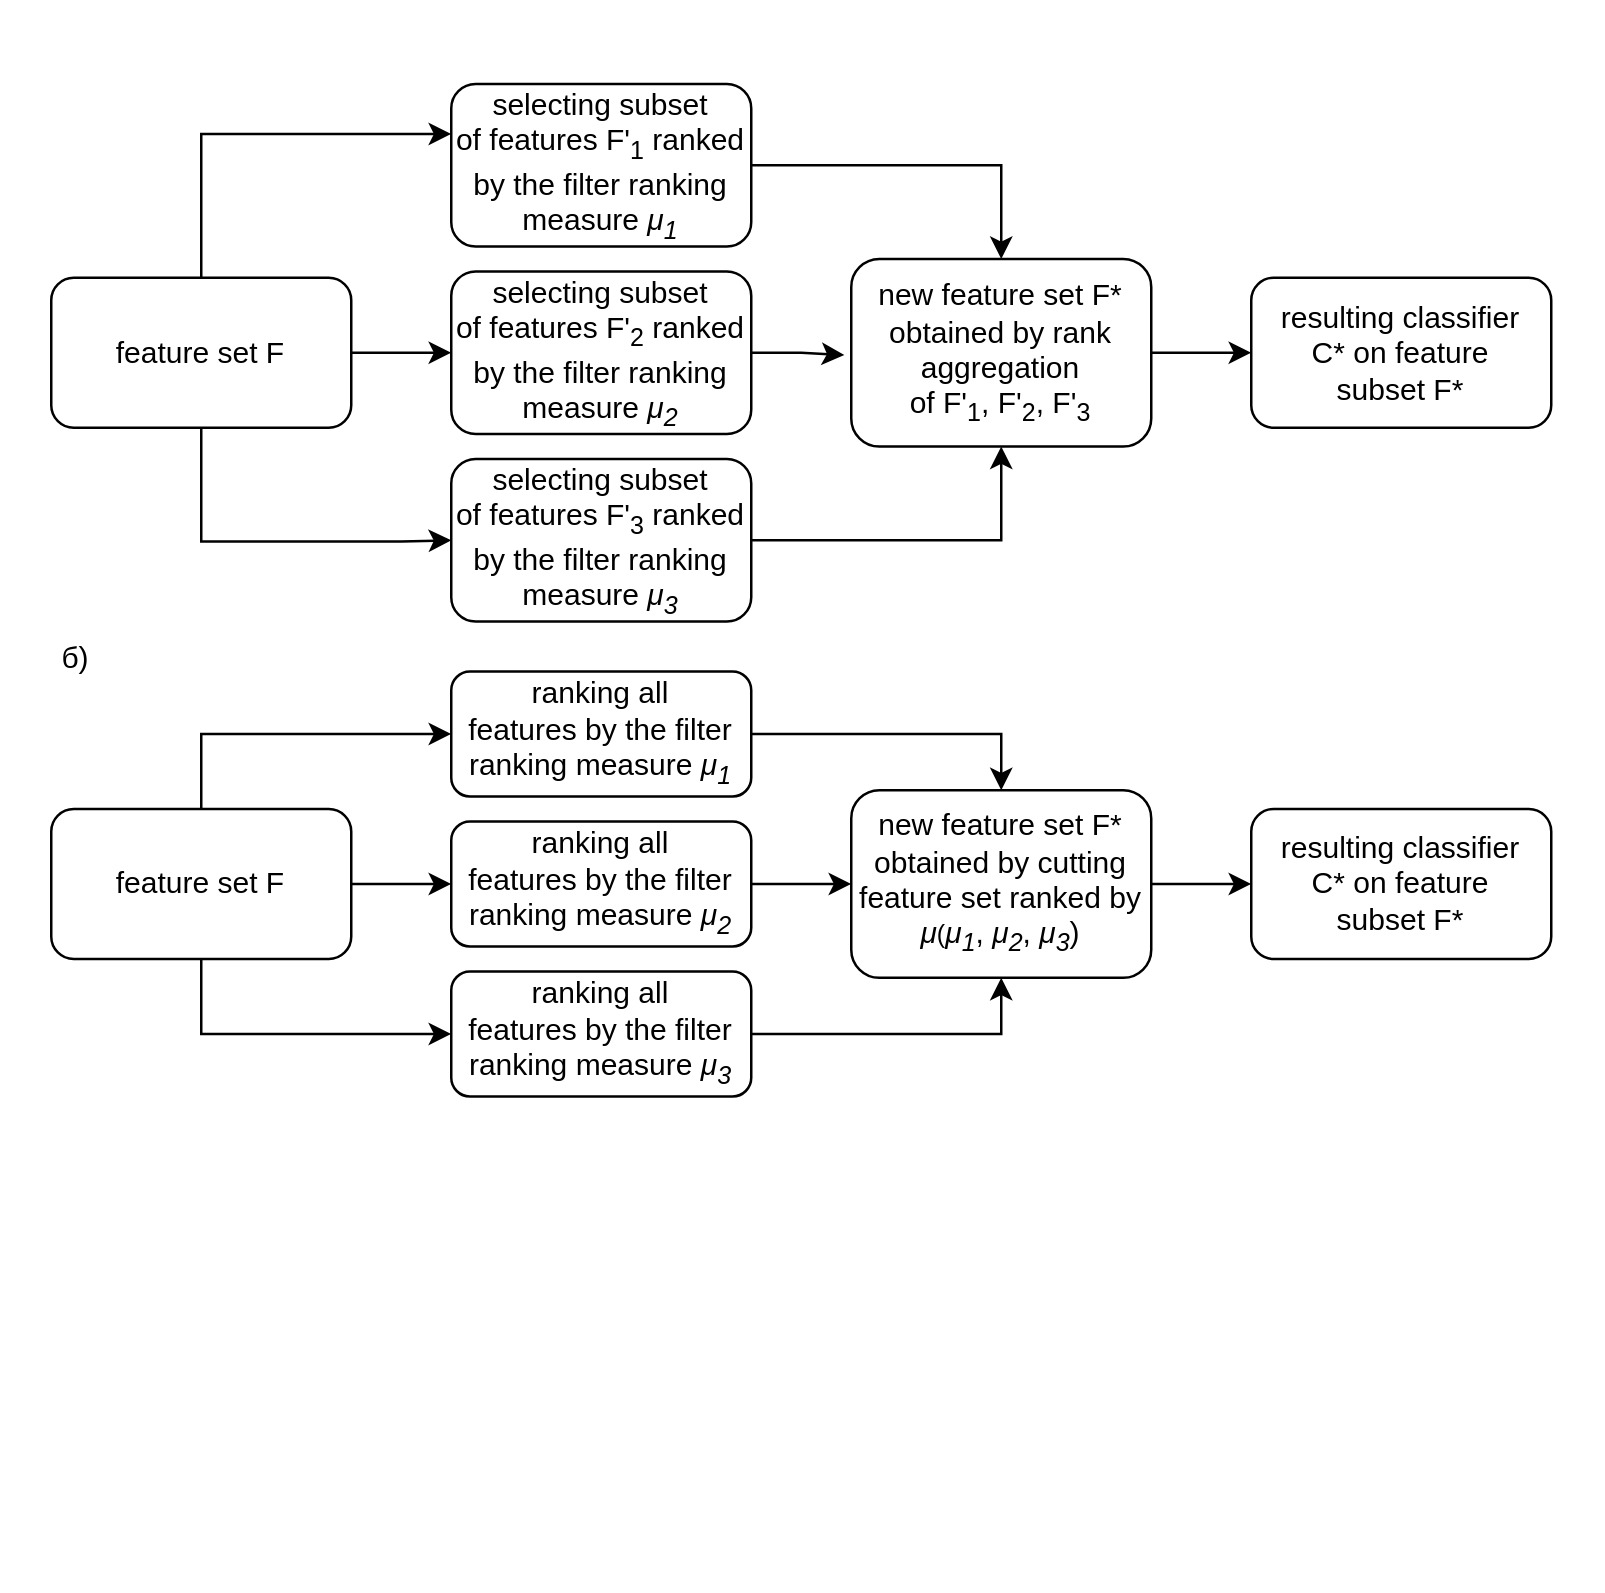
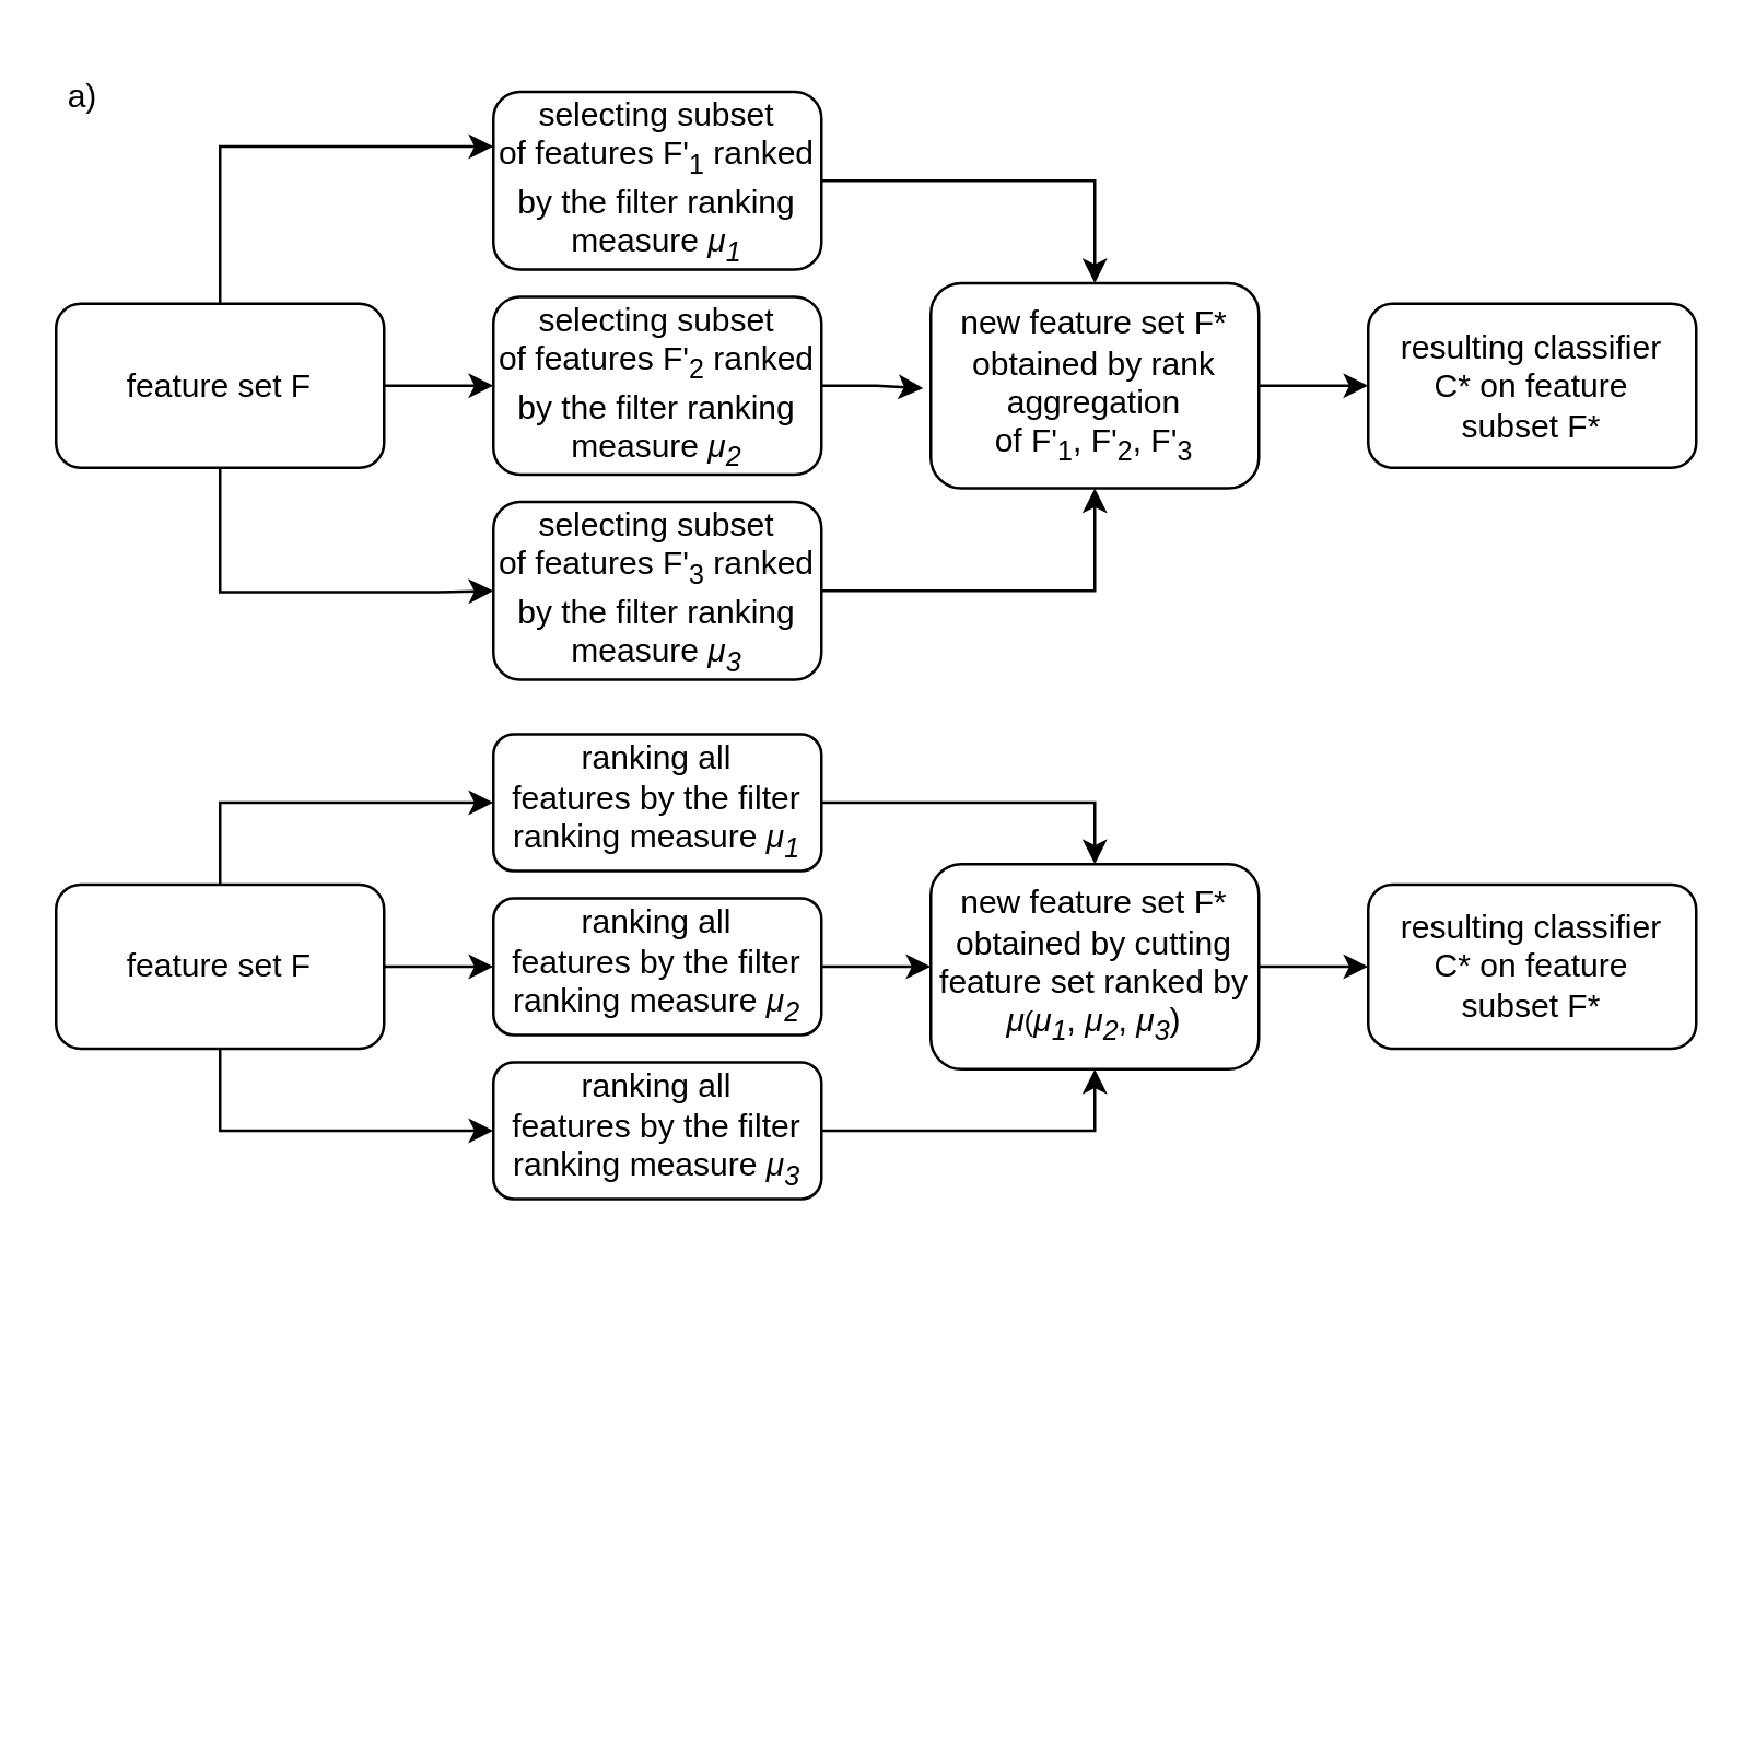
  <mxCell id="0" />
  <mxCell id="1" parent="0" />
  <mxCell id="2" style="edgeStyle=orthogonalEdgeStyle;rounded=0;orthogonalLoop=1;jettySize=auto;html=1;" parent="1" edge="1"><mxGeometry relative="1" as="geometry"><mxPoint x="210" y="495" as="sourcePoint" /></mxGeometry></mxCell>
  <mxCell id="3" style="edgeStyle=orthogonalEdgeStyle;rounded=0;orthogonalLoop=1;jettySize=auto;html=1;" parent="1" edge="1"><mxGeometry relative="1" as="geometry"><mxPoint x="210" y="555" as="sourcePoint" /></mxGeometry></mxCell>
  <mxCell id="4" style="edgeStyle=orthogonalEdgeStyle;rounded=0;orthogonalLoop=1;jettySize=auto;html=1;entryX=0.5;entryY=1;entryDx=0;entryDy=0;" parent="1" edge="1"><mxGeometry relative="1" as="geometry"><mxPoint x="210" y="615" as="sourcePoint" /></mxGeometry></mxCell>
  <mxCell id="5" style="edgeStyle=orthogonalEdgeStyle;rounded=0;orthogonalLoop=1;jettySize=auto;html=1;entryX=0.5;entryY=0;entryDx=0;entryDy=0;" parent="1" source="6" target="12" edge="1"><mxGeometry relative="1" as="geometry" /></mxCell>
  <mxCell id="6" value="selecting subset&lt;br&gt;of features F'&lt;sub&gt;1&lt;/sub&gt;&amp;nbsp;ranked by the filter ranking measure&amp;nbsp;&lt;i&gt;μ&lt;sub&gt;1&lt;/sub&gt;&lt;/i&gt;" style="rounded=1;whiteSpace=wrap;html=1;" parent="1" vertex="1"><mxGeometry x="180" y="33" width="120" height="65" as="geometry" /></mxCell>
  <mxCell id="7" style="edgeStyle=orthogonalEdgeStyle;rounded=0;orthogonalLoop=1;jettySize=auto;html=1;" parent="1" source="10" target="6" edge="1"><mxGeometry relative="1" as="geometry"><Array as="points"><mxPoint x="80" y="53" /></Array></mxGeometry></mxCell>
  <mxCell id="8" style="edgeStyle=orthogonalEdgeStyle;rounded=0;orthogonalLoop=1;jettySize=auto;html=1;entryX=0;entryY=0.5;entryDx=0;entryDy=0;" parent="1" source="10" target="15" edge="1"><mxGeometry relative="1" as="geometry" /></mxCell>
  <mxCell id="9" style="edgeStyle=orthogonalEdgeStyle;rounded=0;orthogonalLoop=1;jettySize=auto;html=1;entryX=0;entryY=0.5;entryDx=0;entryDy=0;" parent="1" source="10" target="17" edge="1"><mxGeometry relative="1" as="geometry"><Array as="points"><mxPoint x="80" y="216" /><mxPoint x="160" y="216" /></Array></mxGeometry></mxCell>
  <mxCell id="10" value="feature set F" style="rounded=1;whiteSpace=wrap;html=1;" parent="1" vertex="1"><mxGeometry x="20" y="110.5" width="120" height="60" as="geometry" /></mxCell>
  <mxCell id="11" style="edgeStyle=orthogonalEdgeStyle;rounded=0;orthogonalLoop=1;jettySize=auto;html=1;" parent="1" source="12" target="13" edge="1"><mxGeometry relative="1" as="geometry" /></mxCell>
  <mxCell id="12" value="new feature set F* obtained by rank aggregation&lt;br&gt;of F'&lt;sub&gt;1&lt;/sub&gt;, F'&lt;sub&gt;2&lt;/sub&gt;, F'&lt;sub&gt;3&lt;/sub&gt;" style="rounded=1;whiteSpace=wrap;html=1;" parent="1" vertex="1"><mxGeometry x="340" y="103" width="120" height="75" as="geometry" /></mxCell>
  <mxCell id="13" value="resulting classifier&lt;br&gt;C* on feature&lt;br&gt;subset F*" style="rounded=1;whiteSpace=wrap;html=1;" parent="1" vertex="1"><mxGeometry x="500" y="110.5" width="120" height="60" as="geometry" /></mxCell>
  <mxCell id="14" style="edgeStyle=orthogonalEdgeStyle;rounded=0;orthogonalLoop=1;jettySize=auto;html=1;entryX=-0.023;entryY=0.512;entryDx=0;entryDy=0;entryPerimeter=0;" parent="1" source="15" target="12" edge="1"><mxGeometry relative="1" as="geometry" /></mxCell>
  <mxCell id="15" value="selecting subset&lt;br&gt;of features F'&lt;sub&gt;2&lt;/sub&gt;&amp;nbsp;ranked by the filter ranking measure&amp;nbsp;&lt;i&gt;μ&lt;sub&gt;2&lt;/sub&gt;&lt;/i&gt;" style="rounded=1;whiteSpace=wrap;html=1;" parent="1" vertex="1"><mxGeometry x="180" y="108" width="120" height="65" as="geometry" /></mxCell>
  <mxCell id="16" style="edgeStyle=orthogonalEdgeStyle;rounded=0;orthogonalLoop=1;jettySize=auto;html=1;entryX=0.5;entryY=1;entryDx=0;entryDy=0;" parent="1" source="17" target="12" edge="1"><mxGeometry relative="1" as="geometry" /></mxCell>
  <mxCell id="17" value="selecting subset&lt;br&gt;of features F'&lt;sub&gt;3&lt;/sub&gt;&amp;nbsp;ranked by the filter ranking measure&amp;nbsp;&lt;i&gt;μ&lt;sub&gt;3&lt;/sub&gt;&lt;/i&gt;" style="rounded=1;whiteSpace=wrap;html=1;" parent="1" vertex="1"><mxGeometry x="180" y="183" width="120" height="65" as="geometry" /></mxCell>
  <mxCell id="18" style="edgeStyle=orthogonalEdgeStyle;rounded=0;orthogonalLoop=1;jettySize=auto;html=1;entryX=0.5;entryY=0;entryDx=0;entryDy=0;" parent="1" source="19" target="29" edge="1"><mxGeometry relative="1" as="geometry"><mxPoint x="340" y="293" as="targetPoint" /></mxGeometry></mxCell>
  <mxCell id="19" value="ranking all&lt;br&gt;features by the filter ranking measure&amp;nbsp;&lt;i&gt;μ&lt;sub style=&quot;border-color: var(--border-color);&quot;&gt;1&lt;/sub&gt;&lt;/i&gt;" style="rounded=1;whiteSpace=wrap;html=1;" parent="1" vertex="1"><mxGeometry x="180" y="268" width="120" height="50" as="geometry" /></mxCell>
  <mxCell id="20" style="edgeStyle=orthogonalEdgeStyle;rounded=0;orthogonalLoop=1;jettySize=auto;html=1;entryX=0;entryY=0.5;entryDx=0;entryDy=0;" parent="1" source="21" target="29" edge="1"><mxGeometry relative="1" as="geometry"><mxPoint x="340" y="353" as="targetPoint" /></mxGeometry></mxCell>
  <mxCell id="21" value="ranking all&lt;br&gt;features&amp;nbsp;by the filter ranking measure&amp;nbsp;&lt;i&gt;μ&lt;sub style=&quot;border-color: var(--border-color);&quot;&gt;2&lt;/sub&gt;&lt;/i&gt;" style="rounded=1;whiteSpace=wrap;html=1;" parent="1" vertex="1"><mxGeometry x="180" y="328" width="120" height="50" as="geometry" /></mxCell>
  <mxCell id="22" style="edgeStyle=orthogonalEdgeStyle;rounded=0;orthogonalLoop=1;jettySize=auto;html=1;entryX=0.5;entryY=1;entryDx=0;entryDy=0;" parent="1" source="23" target="29" edge="1"><mxGeometry relative="1" as="geometry"><mxPoint x="340" y="413" as="targetPoint" /></mxGeometry></mxCell>
  <mxCell id="23" value="ranking all&lt;br&gt;features&amp;nbsp;by the filter ranking measure&amp;nbsp;&lt;i&gt;μ&lt;sub style=&quot;border-color: var(--border-color);&quot;&gt;3&lt;/sub&gt;&lt;/i&gt;" style="rounded=1;whiteSpace=wrap;html=1;" parent="1" vertex="1"><mxGeometry x="180" y="388" width="120" height="50" as="geometry" /></mxCell>
  <mxCell id="24" style="edgeStyle=orthogonalEdgeStyle;rounded=0;orthogonalLoop=1;jettySize=auto;html=1;" parent="1" source="27" target="19" edge="1"><mxGeometry relative="1" as="geometry"><Array as="points"><mxPoint x="80" y="293" /></Array></mxGeometry></mxCell>
  <mxCell id="25" style="edgeStyle=orthogonalEdgeStyle;rounded=0;orthogonalLoop=1;jettySize=auto;html=1;exitX=1;exitY=0.5;exitDx=0;exitDy=0;entryX=0;entryY=0.5;entryDx=0;entryDy=0;" parent="1" source="27" target="21" edge="1"><mxGeometry relative="1" as="geometry" /></mxCell>
  <mxCell id="26" style="edgeStyle=orthogonalEdgeStyle;rounded=0;orthogonalLoop=1;jettySize=auto;html=1;entryX=0;entryY=0.5;entryDx=0;entryDy=0;" parent="1" source="27" target="23" edge="1"><mxGeometry relative="1" as="geometry"><Array as="points"><mxPoint x="80" y="413" /></Array></mxGeometry></mxCell>
  <mxCell id="27" value="feature set F" style="rounded=1;whiteSpace=wrap;html=1;" parent="1" vertex="1"><mxGeometry x="20" y="323" width="120" height="60" as="geometry" /></mxCell>
  <mxCell id="28" style="edgeStyle=orthogonalEdgeStyle;rounded=0;orthogonalLoop=1;jettySize=auto;html=1;" parent="1" source="29" target="30" edge="1"><mxGeometry relative="1" as="geometry" /></mxCell>
  <mxCell id="29" value="new feature set F* obtained by cutting feature set ranked by &lt;i&gt;μ&lt;/i&gt;&lt;span style=&quot;font-size: 10px;&quot;&gt;(&lt;/span&gt;&lt;i&gt;μ&lt;/i&gt;&lt;span style=&quot;border-color: var(--border-color);&quot;&gt;&lt;sub style=&quot;font-style: italic;&quot;&gt;1&lt;/sub&gt;,&amp;nbsp;&lt;/span&gt;&lt;i&gt;μ&lt;/i&gt;&lt;span style=&quot;border-color: var(--border-color);&quot;&gt;&lt;sub style=&quot;font-style: italic;&quot;&gt;2&lt;/sub&gt;,&amp;nbsp;&lt;/span&gt;&lt;i&gt;μ&lt;/i&gt;&lt;sub style=&quot;font-style: italic;&quot;&gt;3&lt;/sub&gt;&lt;span style=&quot;border-color: var(--border-color);&quot;&gt;)&lt;/span&gt;" style="rounded=1;whiteSpace=wrap;html=1;" parent="1" vertex="1"><mxGeometry x="340" y="315.5" width="120" height="75" as="geometry" /></mxCell>
  <mxCell id="30" value="resulting classifier&lt;br&gt;C* on feature&lt;br&gt;subset F*" style="rounded=1;whiteSpace=wrap;html=1;" parent="1" vertex="1"><mxGeometry x="500" y="323" width="120" height="60" as="geometry" /></mxCell>
- <mxCell id="32" value="б)" style="text;html=1;strokeColor=none;fillColor=none;align=center;verticalAlign=middle;whiteSpace=wrap;rounded=0;" vertex="1" parent="1"><mxGeometry x="20" y="248" width="20" height="30" as="geometry" /></mxCell>
+ <mxCell id="31" value="а)" style="text;html=1;strokeColor=none;fillColor=none;align=center;verticalAlign=middle;whiteSpace=wrap;rounded=0;" vertex="1" parent="1"><mxGeometry x="20" y="20" width="20" height="30" as="geometry" /></mxCell>
